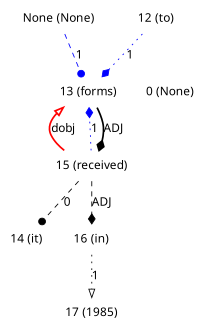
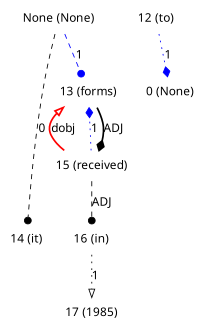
  digraph {
    fontname="Noto Sans"
    node [fontname="Noto Sans" shape=plaintext]
    edge [arrowhead=dot dir=forward fontname="Noto Sans" style=dashed]
    n1 [label="None (None)"]
    n2 [label="13 (forms)"]
    n3 [label="12 (to)"]
    n4 [label="15 (received)"]
    n5 [label="14 (it)"]
    n6 [label="16 (in)"]
    n7 [label="0 (None)"]
    n8 [label="17 (1985)"]
    n1 -> n2 [color=blue label=1]
    n2 -> n4 [arrowhead=diamond label=ADJ style=bold]
-   n3 -> n2 [arrowhead=diamond color=blue label=1 style=dotted]
+   n3 -> n7 [arrowhead=diamond color=blue label=1 style=dotted]
    n4 -> n2 [arrowhead=onormal color=red label=dobj style=bold]
    n4 -> n2 [arrowhead=diamond color=blue label=1 style=dotted]
-   n4 -> n5 [label=0]
-   n4 -> n6 [arrowhead=diamond label=ADJ]
+   n1 -> n5 [label=0]
+   n4 -> n6 [label=ADJ]
    n6 -> n8 [arrowhead=onormal label=1 style=dotted]
  }
